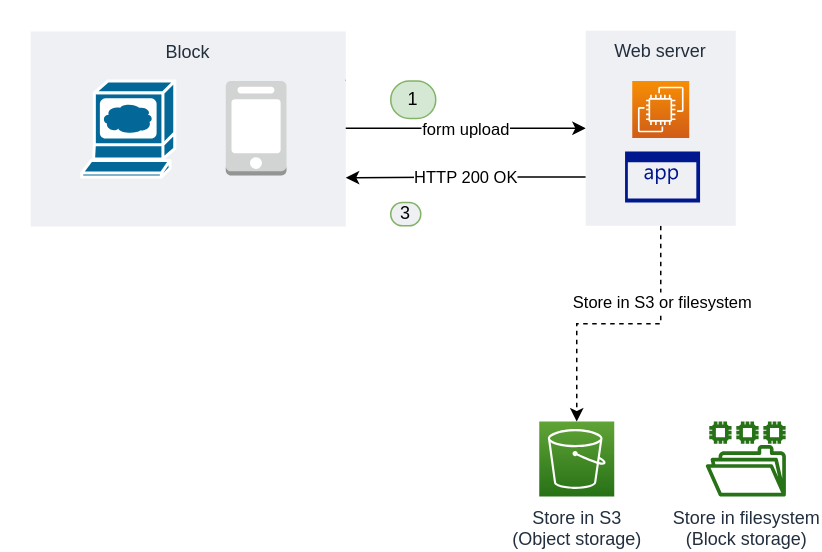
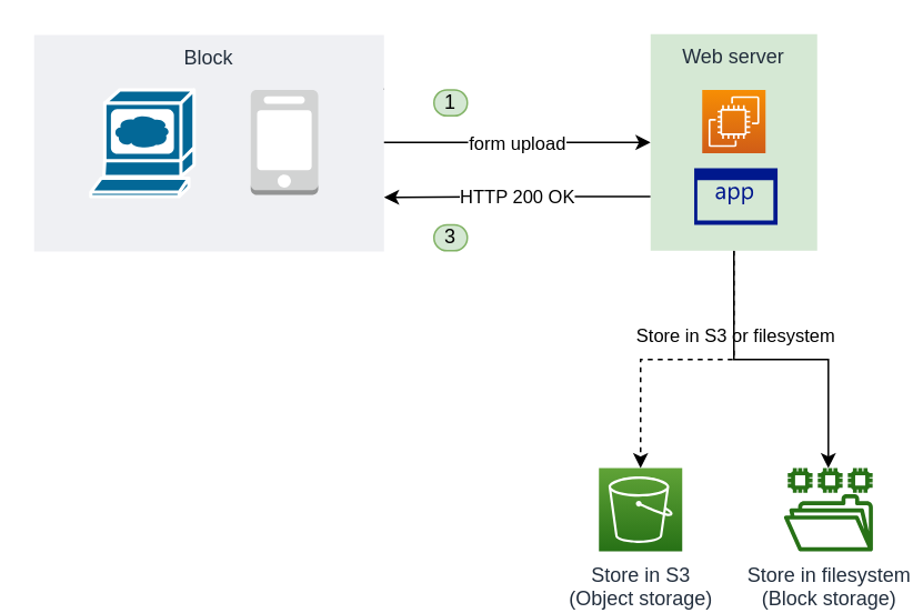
  <mxCell id="0" />
  <mxCell id="1" parent="0" />
  <mxCell id="2" style="edgeStyle=orthogonalEdgeStyle;rounded=0;orthogonalLoop=1;jettySize=auto;html=1;exitX=1;exitY=0.25;exitDx=0;exitDy=0;entryX=0;entryY=0.5;entryDx=0;entryDy=0;" edge="1" parent="1" source="4" target="14"><mxGeometry relative="1" as="geometry"><Array as="points"><mxPoint x="150" y="85.5" /></Array></mxGeometry></mxCell>
  <mxCell id="3" value="form upload" style="edgeLabel;html=1;align=center;verticalAlign=middle;resizable=0;points=[];" vertex="1" connectable="0" parent="2"><mxGeometry x="0.621" y="-1" relative="1" as="geometry"><mxPoint x="-13.2" y="-0.5" as="offset" /></mxGeometry></mxCell>
  <mxCell id="4" value="Block" style="fillColor=#EFF0F3;strokeColor=none;dashed=0;verticalAlign=top;fontStyle=0;fontColor=#232F3D;" vertex="1" parent="1"><mxGeometry x="20" y="20.5" width="210" height="130" as="geometry" /></mxCell>
  <mxCell id="5" value="" style="shape=mxgraph.cisco.computers_and_peripherals.web_browser;html=1;dashed=0;fillColor=#036897;strokeColor=#ffffff;strokeWidth=2;verticalLabelPosition=bottom;verticalAlign=top" vertex="1" parent="1"><mxGeometry x="54" y="53.5" width="62" height="64" as="geometry" /></mxCell>
  <mxCell id="6" value="" style="outlineConnect=0;dashed=0;verticalLabelPosition=bottom;verticalAlign=top;align=center;html=1;shape=mxgraph.aws3.mobile_client;fillColor=#D2D3D3;gradientColor=none;" vertex="1" parent="1"><mxGeometry x="150" y="53.5" width="40.5" height="63" as="geometry" /></mxCell>
  <mxCell id="7" value="Store in S3&lt;br&gt;(Object storage)&lt;br&gt;" style="outlineConnect=0;fontColor=#232F3E;gradientColor=#60A337;gradientDirection=north;fillColor=#277116;strokeColor=#ffffff;dashed=0;verticalLabelPosition=bottom;verticalAlign=top;align=center;html=1;fontSize=12;fontStyle=0;aspect=fixed;shape=mxgraph.aws4.resourceIcon;resIcon=mxgraph.aws4.s3;" vertex="1" parent="1"><mxGeometry x="359" y="280.5" width="50" height="50" as="geometry" /></mxCell>
  <mxCell id="8" value="Store in filesystem&lt;br&gt;(Block storage)" style="outlineConnect=0;fontColor=#232F3E;gradientColor=none;fillColor=#277116;strokeColor=none;dashed=0;verticalLabelPosition=bottom;verticalAlign=top;align=center;html=1;fontSize=12;fontStyle=0;aspect=fixed;pointerEvents=1;shape=mxgraph.aws4.file_system;" vertex="1" parent="1"><mxGeometry x="470" y="280.5" width="53.43" height="50" as="geometry" /></mxCell>
  <mxCell id="9" style="edgeStyle=orthogonalEdgeStyle;rounded=0;orthogonalLoop=1;jettySize=auto;html=1;dashed=1;" edge="1" parent="1" source="14" target="7"><mxGeometry relative="1" as="geometry" /></mxCell>
  <mxCell id="10" value="Store in S3 or filesystem" style="edgeLabel;html=1;align=center;verticalAlign=middle;resizable=0;points=[];" vertex="1" connectable="0" parent="9"><mxGeometry x="-0.3" y="-21" relative="1" as="geometry"><mxPoint x="-0.13" y="6.26" as="offset" /></mxGeometry></mxCell>
+ <mxCell id="11" style="edgeStyle=orthogonalEdgeStyle;rounded=0;orthogonalLoop=1;jettySize=auto;html=1;exitX=0.5;exitY=1;exitDx=0;exitDy=0;" edge="1" parent="1" source="14" target="8"><mxGeometry relative="1" as="geometry" /></mxCell>
  <mxCell id="12" style="edgeStyle=orthogonalEdgeStyle;rounded=0;orthogonalLoop=1;jettySize=auto;html=1;exitX=0;exitY=0.75;exitDx=0;exitDy=0;entryX=1;entryY=0.75;entryDx=0;entryDy=0;" edge="1" parent="1" source="14" target="4"><mxGeometry relative="1" as="geometry"><Array as="points"><mxPoint x="310" y="117.5" /></Array></mxGeometry></mxCell>
  <mxCell id="13" value="HTTP 200 OK" style="edgeLabel;html=1;align=center;verticalAlign=middle;resizable=0;points=[];" vertex="1" connectable="0" parent="12"><mxGeometry x="0.155" y="1" relative="1" as="geometry"><mxPoint x="11.99" y="-1.07" as="offset" /></mxGeometry></mxCell>
- <mxCell id="14" value="Web server" style="fillColor=#EFF0F3;strokeColor=none;dashed=0;verticalAlign=top;fontStyle=0;fontColor=#232F3D;" vertex="1" parent="1"><mxGeometry x="390" y="20" width="100" height="130" as="geometry" /></mxCell>
+ <mxCell id="14" value="Web server" style="fillColor=#d5e8d4;strokeColor=none;dashed=0;verticalAlign=top;fontStyle=0;fontColor=#232F3D;" vertex="1" parent="1"><mxGeometry x="390" y="20" width="100" height="130" as="geometry" /></mxCell>
  <mxCell id="15" value="" style="outlineConnect=0;fontColor=#232F3E;gradientColor=#F78E04;gradientDirection=north;fillColor=#D05C17;strokeColor=#ffffff;dashed=0;verticalLabelPosition=bottom;verticalAlign=top;align=center;html=1;fontSize=12;fontStyle=0;aspect=fixed;shape=mxgraph.aws4.resourceIcon;resIcon=mxgraph.aws4.ec2;" vertex="1" parent="1"><mxGeometry x="421" y="53.5" width="38" height="38" as="geometry" /></mxCell>
  <mxCell id="16" value="" style="aspect=fixed;pointerEvents=1;shadow=0;dashed=0;html=1;strokeColor=none;labelPosition=center;verticalLabelPosition=bottom;verticalAlign=top;align=center;fillColor=#00188D;shape=mxgraph.mscae.enterprise.application" vertex="1" parent="1"><mxGeometry x="416.21" y="100.5" width="50" height="34" as="geometry" /></mxCell>
- <mxCell id="17" value="3" style="rounded=1;whiteSpace=wrap;html=1;fillColor=#eff0f3;strokeColor=#82b366;arcSize=50;" vertex="1" parent="1"><mxGeometry x="260" y="134.5" width="20" height="15.5" as="geometry" /></mxCell>
- <mxCell id="18" value="1" style="rounded=1;whiteSpace=wrap;html=1;fillColor=#d5e8d4;strokeColor=#82b366;arcSize=50;" vertex="1" parent="1"><mxGeometry x="260" y="53.5" width="30" height="25" as="geometry" /></mxCell>
+ <mxCell id="17" value="3" style="rounded=1;whiteSpace=wrap;html=1;fillColor=#d5e8d4;strokeColor=#82b366;arcSize=50;" vertex="1" parent="1"><mxGeometry x="260" y="134.5" width="20" height="15.5" as="geometry" /></mxCell>
+ <mxCell id="18" value="1" style="rounded=1;whiteSpace=wrap;html=1;fillColor=#d5e8d4;strokeColor=#82b366;arcSize=50;" vertex="1" parent="1"><mxGeometry x="260" y="53.5" width="20" height="15.5" as="geometry" /></mxCell>
